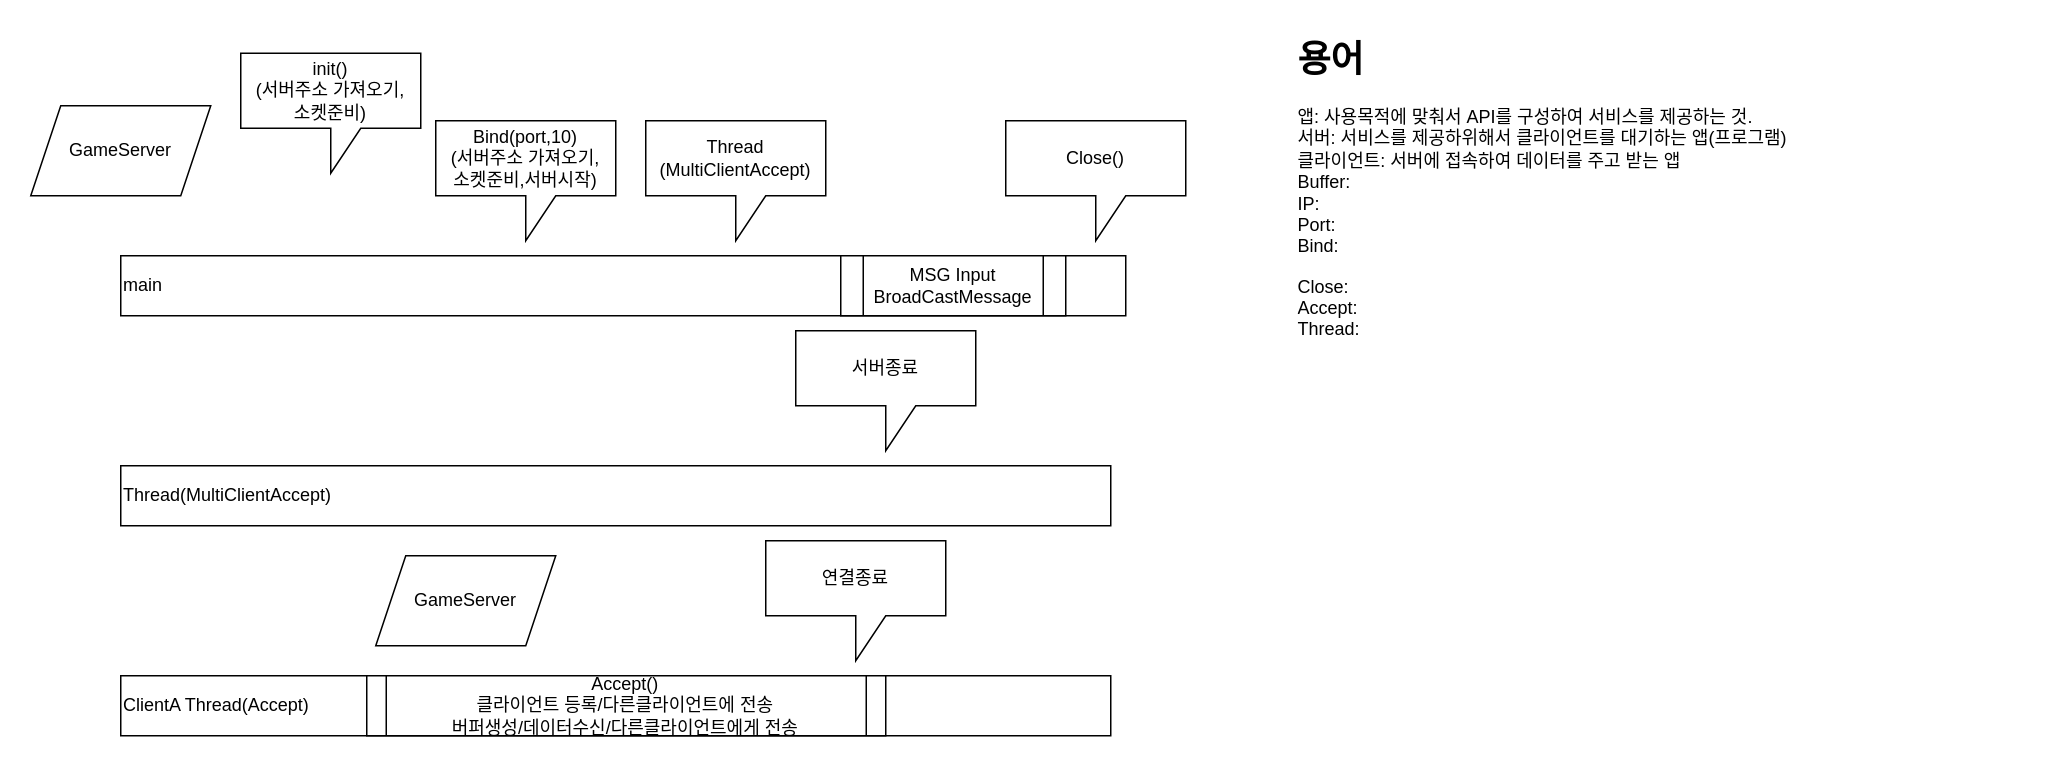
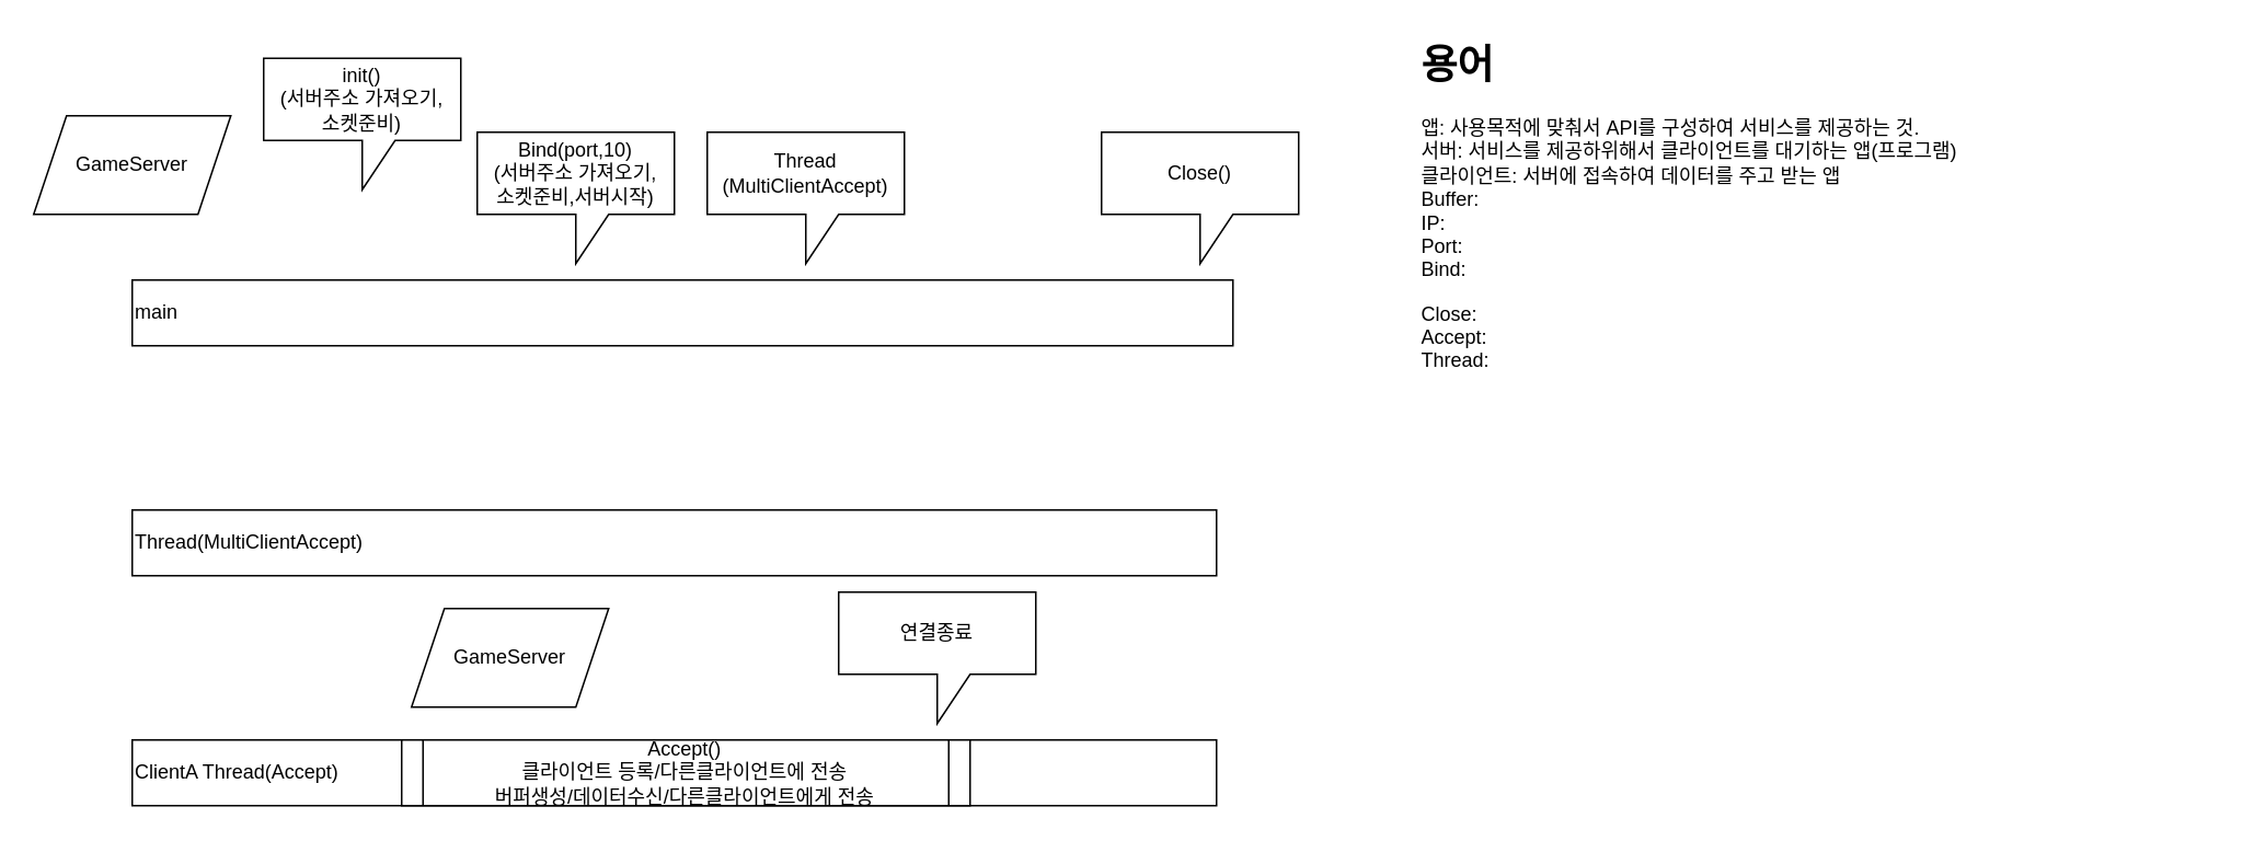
  <mxCell id="0" />
  <mxCell id="1" parent="0" />
  <mxCell id="2" value="main" style="rounded=0;whiteSpace=wrap;html=1;align=left;" parent="1" vertex="1"><mxGeometry x="80" y="170" width="670" height="40" as="geometry" /></mxCell>
  <mxCell id="3" value="GameServer" style="shape=parallelogram;perimeter=parallelogramPerimeter;whiteSpace=wrap;html=1;fixedSize=1;" vertex="1" parent="1"><mxGeometry x="20" y="70" width="120" height="60" as="geometry" /></mxCell>
  <mxCell id="4" value="init()&lt;br&gt;(서버주소 가져오기,&lt;br&gt;소켓준비)" style="shape=callout;whiteSpace=wrap;html=1;perimeter=calloutPerimeter;" vertex="1" parent="1"><mxGeometry x="160" y="35" width="120" height="80" as="geometry" /></mxCell>
  <mxCell id="5" value="Bind(port,10)&lt;br&gt;(서버주소 가져오기,&lt;br&gt;소켓준비,서버시작)" style="shape=callout;whiteSpace=wrap;html=1;perimeter=calloutPerimeter;" vertex="1" parent="1"><mxGeometry x="290" y="80" width="120" height="80" as="geometry" /></mxCell>
  <mxCell id="6" value="Thread(MultiClientAccept)" style="rounded=0;whiteSpace=wrap;html=1;align=left;" vertex="1" parent="1"><mxGeometry x="80" y="310" width="660" height="40" as="geometry" /></mxCell>
  <mxCell id="7" value="&lt;div style=&quot;text-align: left&quot;&gt;&lt;span&gt;Close()&lt;/span&gt;&lt;/div&gt;" style="shape=callout;whiteSpace=wrap;html=1;perimeter=calloutPerimeter;" vertex="1" parent="1"><mxGeometry x="670" y="80" width="120" height="80" as="geometry" /></mxCell>
- <mxCell id="8" value="MSG Input&lt;br&gt;BroadCastMessage" style="shape=process;whiteSpace=wrap;html=1;backgroundOutline=1;" vertex="1" parent="1"><mxGeometry x="560" y="170" width="150" height="40" as="geometry" /></mxCell>
  <mxCell id="9" value="&lt;span style=&quot;text-align: left&quot;&gt;Thread&lt;br&gt;(MultiClientAccept)&lt;/span&gt;" style="shape=callout;whiteSpace=wrap;html=1;perimeter=calloutPerimeter;" vertex="1" parent="1"><mxGeometry x="430" y="80" width="120" height="80" as="geometry" /></mxCell>
  <mxCell id="10" value="ClientA Thread(&lt;span style=&quot;text-align: center&quot;&gt;Accept&lt;/span&gt;)" style="rounded=0;whiteSpace=wrap;html=1;align=left;" vertex="1" parent="1"><mxGeometry x="80" y="450" width="660" height="40" as="geometry" /></mxCell>
  <mxCell id="11" value="Accept() &lt;br&gt;클라이언트 등록/다른클라이언트에 전송&lt;br&gt;버퍼생성/데이터수신/다른클라이언트에게 전송" style="shape=process;whiteSpace=wrap;html=1;backgroundOutline=1;size=0.039;" vertex="1" parent="1"><mxGeometry x="244" y="450" width="346" height="40" as="geometry" /></mxCell>
  <mxCell id="12" value="연결종료" style="shape=callout;whiteSpace=wrap;html=1;perimeter=calloutPerimeter;" vertex="1" parent="1"><mxGeometry x="510" y="360" width="120" height="80" as="geometry" /></mxCell>
- <mxCell id="13" value="서버종료" style="shape=callout;whiteSpace=wrap;html=1;perimeter=calloutPerimeter;" vertex="1" parent="1"><mxGeometry x="530" y="220" width="120" height="80" as="geometry" /></mxCell>
  <mxCell id="14" value="GameServer" style="shape=parallelogram;perimeter=parallelogramPerimeter;whiteSpace=wrap;html=1;fixedSize=1;" vertex="1" parent="1"><mxGeometry x="250" y="370" width="120" height="60" as="geometry" /></mxCell>
  <mxCell id="15" value="&lt;h1&gt;용어&lt;/h1&gt;&lt;p&gt;앱: 사용목적에 맞춰서 API를 구성하여 서비스를 제공하는 것.&lt;br&gt;서버: 서비스를 제공하위해서 클라이언트를 대기하는 앱(프로그램)&lt;br&gt;&lt;span&gt;클라이언트: 서버에 접속하여 데이터를 주고 받는 앱&lt;br&gt;&lt;/span&gt;&lt;span&gt;Buffer:&lt;br&gt;&lt;/span&gt;&lt;span&gt;IP:&lt;br&gt;&lt;/span&gt;&lt;span&gt;Port:&lt;br&gt;&lt;/span&gt;&lt;span&gt;Bind:&lt;/span&gt;&lt;/p&gt;&lt;p&gt;&lt;span&gt;Close:&lt;br&gt;&lt;/span&gt;&lt;span&gt;Accept:&lt;br&gt;&lt;/span&gt;&lt;span&gt;Thread:&lt;/span&gt;&lt;/p&gt;&lt;p&gt;&lt;span&gt;&amp;nbsp;&lt;/span&gt;&lt;/p&gt;&lt;p&gt;&lt;br&gt;&lt;/p&gt;" style="text;html=1;strokeColor=none;fillColor=none;spacing=5;spacingTop=-20;whiteSpace=wrap;overflow=hidden;rounded=0;" vertex="1" parent="1"><mxGeometry x="860" y="20" width="490" height="470" as="geometry" /></mxCell>
